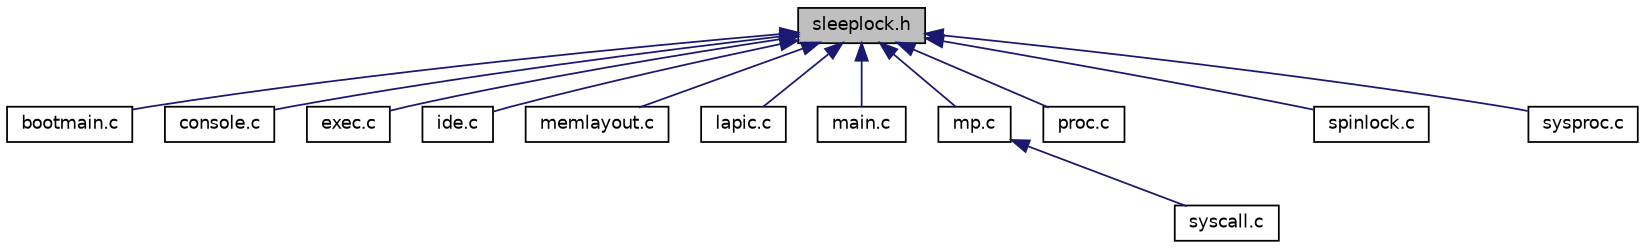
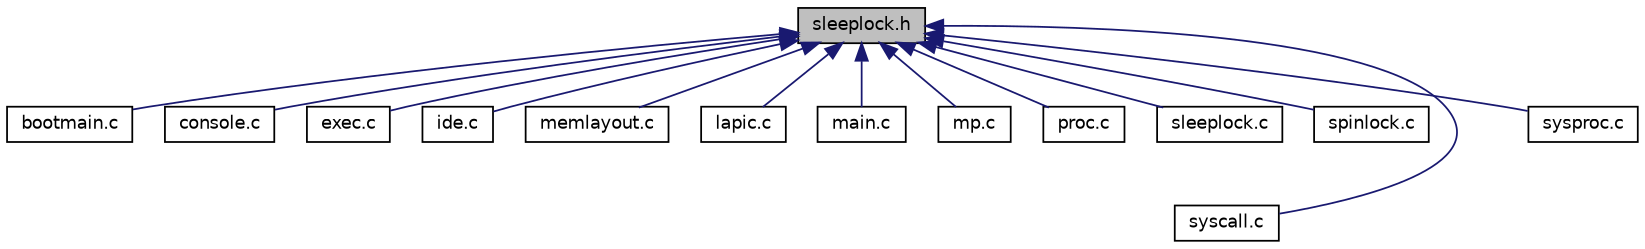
  digraph {
    node [color=black fillcolor=white fontname=Helvetica fontsize=10 shape=record style=filled]
    edge [color=midnightblue dir=back fontname=Helvetica fontsize=10 labelfontname=Helvetica labelfontsize=10 style=solid]
    n1 [fillcolor=grey75 fontcolor=black height=0.2 label="sleeplock.h" width=0.4]
    n2 [height=0.2 label="bootmain.c" width=0.4]
    n3 [height=0.2 label="console.c" width=0.4]
    n4 [height=0.2 label="exec.c" width=0.4]
    n5 [height=0.2 label="ide.c" width=0.4]
    n6 [height=0.2 label="memlayout.c" width=0.4]
    n7 [height=0.2 label="lapic.c" width=0.4]
    n8 [height=0.2 label="main.c" width=0.4]
    n9 [height=0.2 label="mp.c" width=0.4]
    n10 [height=0.2 label="proc.c" width=0.4]
+   n11 [height=0.2 label="sleeplock.c" width=0.4]
    n12 [height=0.2 label="spinlock.c" width=0.4]
    n13 [height=0.2 label="syscall.c" width=0.4]
    n14 [height=0.2 label="sysproc.c" width=0.4]
    n1 -> n2
    n1 -> n3
    n1 -> n4
    n1 -> n5
    n1 -> n6
    n1 -> n7
    n1 -> n8
    n1 -> n9
    n1 -> n10
+   n1 -> n11
    n1 -> n12
-   n9 -> n13
+   n1 -> n13
    n1 -> n14
  }
